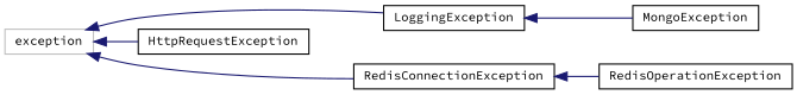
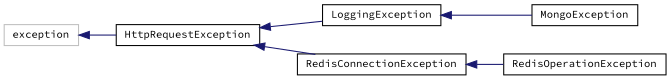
  digraph {
    fontname="Source Code Pro"
    rankdir=LR
    node [color=black fillcolor=white fontname="Source Code Pro" fontsize=10 shape=record style=filled]
    edge [color=midnightblue dir=back fontname="Source Code Pro" fontsize=10 labelfontname=Helvetica labelfontsize=10 style=solid]
    n1 [color=grey75 height=0.2 label=exception width=0.4]
    n2 [height=0.2 label=HttpRequestException width=0.4]
    n3 [height=0.2 label=LoggingException width=0.4]
    n4 [height=0.2 label=RedisConnectionException width=0.4]
    n5 [height=0.2 label=MongoException width=0.4]
    n6 [height=0.2 label=RedisOperationException width=0.4]
    n1 -> n2
-   n1 -> n3
-   n1 -> n4
+   n2 -> n3
+   n2 -> n4
    n3 -> n5
    n4 -> n6
  }
